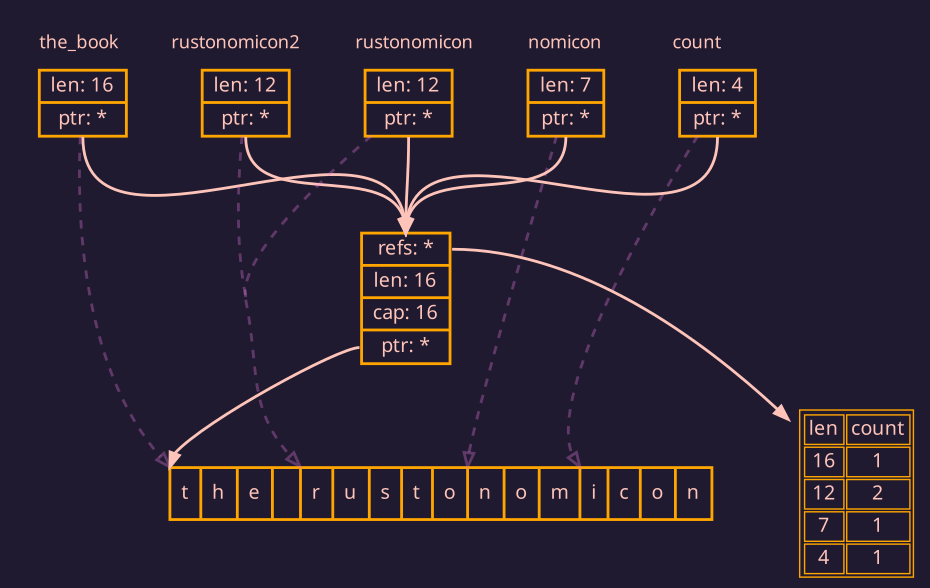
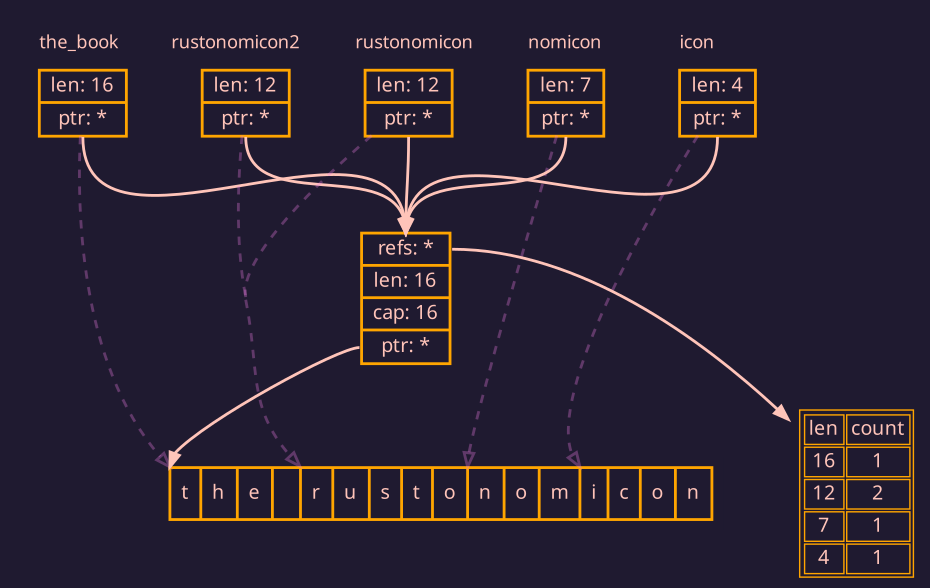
  digraph {
    bgcolor="#1f1a30"
    concentrate=true
    fontname="Noto Sans"
    nodesep=0.75
    ranksep="0.4 equally"
    node [color=orange fontcolor="#ffc4b9" fontname="Noto Sans" shape=record style=bold]
    edge [color="#ffc4b9" headport="priorities:n" style=bold fontname="Noto Sans"]
    n1 [label="{{len: 16} | {<ptr> ptr: *}}"]
    n2 [label="{{len: 12} | {<ptr> ptr: *}}"]
    n3 [label="{{len: 12} | {<ptr> ptr: *}}"]
    n4 [label="{{len: 7} | {<ptr> ptr: *}}"]
    n5 [label="{{len: 4} | {<ptr> ptr: *}}"]
    n6 [label="<start> t|h|e| |<r> r|u|s|t|o|<n> n|o|m|<i> i|c|o|n"]
    n7 [label="{{<priorities> refs: *}|{len: 16}|{cap: 16}|{<ptr> ptr: *}}"]
    n8 [label=<             <table>                 <tr><td>len</td><td>count</td></tr>                 <tr><td>16</td><td>1</td></tr>                 <tr><td>12</td><td>2</td></tr>                 <tr><td>7</td><td>1</td></tr>                 <tr><td>4</td><td>1</td></tr>             </table>         > shape=none]
    subgraph cluster_1 {
      color=none
      fontcolor="#ffc4b9"
      fontsize=13
      labeljust=l
      subgraph cluster_2 {
        color=none
        fontcolor="#ffc4b9"
        fontsize=13
        label=the_book
        labeljust=l
        n1
      }
      subgraph cluster_3 {
        color=none
        fontcolor="#ffc4b9"
        fontsize=13
        label=rustonomicon2
        labeljust=l
        n2
      }
      subgraph cluster_4 {
        color=none
        fontcolor="#ffc4b9"
        fontsize=13
        label=rustonomicon
        labeljust=l
        n3
      }
      subgraph cluster_5 {
        color=none
        fontcolor="#ffc4b9"
        fontsize=13
        label=nomicon
        labeljust=l
        n4
      }
      subgraph cluster_6 {
        color=none
        fontcolor="#ffc4b9"
        fontsize=13
-       label=count
+       label=icon
        labeljust=l
        n5
      }
    }
    subgraph cluster_7 {
      color=none
      n6
    }
    n1 -> n6 [arrowhead=empty color="#ee7ce451" headport="start:nw" penwidth=2 style=dashed]
    n1 -> n7 [tailport="ptr:s"]
    n2 -> n6 [arrowhead=empty color="#ee7ce451" headport="r:nw" penwidth=2 style=dashed]
    n2 -> n7 [tailport="ptr:s"]
    n3 -> n6 [arrowhead=empty color="#ee7ce451" headport="r:nw" penwidth=2 style=dashed]
    n3 -> n7 [tailport="ptr:s"]
    n4 -> n6 [arrowhead=empty color="#ee7ce451" headport="n:nw" penwidth=2 style=dashed]
    n4 -> n7 [tailport="ptr:s"]
    n5 -> n6 [arrowhead=empty color="#ee7ce451" headport="i:nw" penwidth=2 style=dashed]
    n5 -> n7 [tailport="ptr:s"]
    n7 -> n6 [headport="start:nw" tailport="ptr:w"]
    n7 -> n8 [tailport=priorities headport=""]
  }
